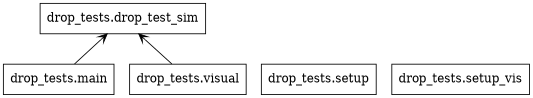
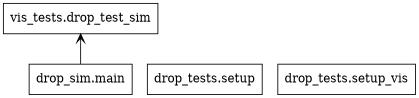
  digraph {
    rankdir=BT
    node [color=black shape=box style=solid]
    edge [arrowhead=open arrowtail=none]
-   n1 [label="drop_tests.drop_test_sim"]
-   n2 [label="drop_tests.main"]
+   n1 [label="vis_tests.drop_test_sim"]
+   n2 [label="drop_sim.main"]
    n3 [label="drop_tests.setup"]
    n4 [label="drop_tests.setup_vis"]
-   n5 [label="drop_tests.visual"]
    n2 -> n1
-   n5 -> n1
  }
